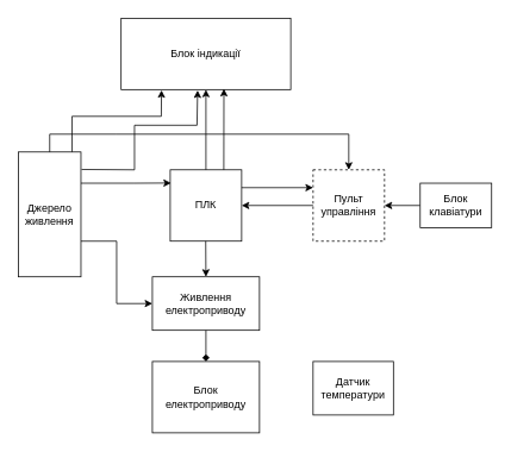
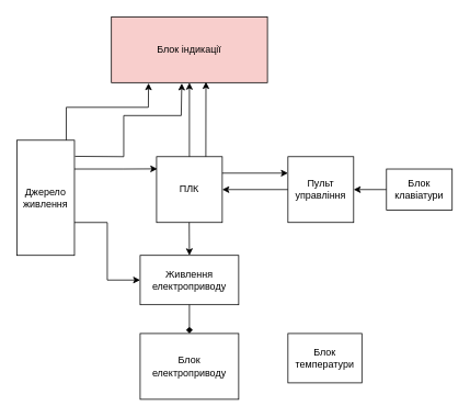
  <mxCell id="0" />
  <mxCell id="1" parent="0" />
  <mxCell id="2" value="ПЛК" style="rounded=0;whiteSpace=wrap;html=1;" parent="1" vertex="1"><mxGeometry x="190" y="190" width="80" height="80" as="geometry" /></mxCell>
- <mxCell id="3" value="Пульт управління" style="whiteSpace=wrap;html=1;aspect=fixed;dashed=1;" parent="1" vertex="1"><mxGeometry x="350" y="190" width="80" height="80" as="geometry" /></mxCell>
+ <mxCell id="3" value="Пульт управління" style="whiteSpace=wrap;html=1;aspect=fixed;" parent="1" vertex="1"><mxGeometry x="350" y="190" width="80" height="80" as="geometry" /></mxCell>
  <mxCell id="4" value="Блок електроприводу" style="rounded=0;whiteSpace=wrap;html=1;" parent="1" vertex="1"><mxGeometry x="170" y="405" width="120" height="80" as="geometry" /></mxCell>
  <mxCell id="5" value="" style="endArrow=classic;html=1;rounded=0;exitX=1;exitY=0.25;exitDx=0;exitDy=0;entryX=0;entryY=0.25;entryDx=0;entryDy=0;" parent="1" source="2" target="3" edge="1"><mxGeometry width="50" height="50" relative="1" as="geometry"><mxPoint x="520" y="310" as="sourcePoint" /><mxPoint x="570" y="260" as="targetPoint" /></mxGeometry></mxCell>
  <mxCell id="6" value="" style="endArrow=classic;html=1;rounded=0;exitX=0;exitY=0.5;exitDx=0;exitDy=0;entryX=1;entryY=0.5;entryDx=0;entryDy=0;" parent="1" source="3" target="2" edge="1"><mxGeometry width="50" height="50" relative="1" as="geometry"><mxPoint x="450" y="300" as="sourcePoint" /><mxPoint x="500" y="250" as="targetPoint" /></mxGeometry></mxCell>
  <mxCell id="7" value="" style="endArrow=classic;html=1;rounded=0;exitX=0.788;exitY=-0.017;exitDx=0;exitDy=0;exitPerimeter=0;entryX=0.5;entryY=0;entryDx=0;entryDy=0;" parent="1" target="8" edge="1"><mxGeometry width="50" height="50" relative="1" as="geometry"><mxPoint x="229.76" y="270" as="sourcePoint" /><mxPoint x="230" y="350" as="targetPoint" /></mxGeometry></mxCell>
  <mxCell id="8" value="Живлення електроприводу" style="rounded=0;whiteSpace=wrap;html=1;" parent="1" vertex="1"><mxGeometry x="170" y="310" width="120" height="60" as="geometry" /></mxCell>
  <mxCell id="9" value="" style="endArrow=diamond;html=1;rounded=0;entryX=0.5;entryY=0;entryDx=0;entryDy=0;exitX=0.5;exitY=1;exitDx=0;exitDy=0;" parent="1" source="8" target="4" edge="1"><mxGeometry width="50" height="50" relative="1" as="geometry"><mxPoint x="231" y="414" as="sourcePoint" /><mxPoint x="430" y="390" as="targetPoint" /></mxGeometry></mxCell>
  <mxCell id="10" style="edgeStyle=orthogonalEdgeStyle;rounded=0;orthogonalLoop=1;jettySize=auto;html=1;entryX=1;entryY=0.5;entryDx=0;entryDy=0;" parent="1" source="11" target="3" edge="1"><mxGeometry relative="1" as="geometry" /></mxCell>
  <mxCell id="11" value="Блок клавіатури" style="rounded=0;whiteSpace=wrap;html=1;" parent="1" vertex="1"><mxGeometry x="470" y="205" width="80" height="50" as="geometry" /></mxCell>
- <mxCell id="12" value="Блок індикації" style="rounded=0;whiteSpace=wrap;html=1;" parent="1" vertex="1"><mxGeometry x="135" y="20" width="190" height="80" as="geometry" /></mxCell>
+ <mxCell id="12" value="Блок індикації" style="rounded=0;whiteSpace=wrap;html=1;fillColor=#f8cecc;" parent="1" vertex="1"><mxGeometry x="135" y="20" width="190" height="80" as="geometry" /></mxCell>
  <mxCell id="13" value="Джерело живлення" style="rounded=0;whiteSpace=wrap;html=1;" parent="1" vertex="1"><mxGeometry x="20" y="170" width="70" height="140" as="geometry" /></mxCell>
  <mxCell id="14" value="" style="endArrow=classic;html=1;rounded=0;exitX=1;exitY=0.25;exitDx=0;exitDy=0;entryX=0.012;entryY=0.185;entryDx=0;entryDy=0;fontStyle=4;entryPerimeter=0;" parent="1" source="13" target="2" edge="1"><mxGeometry width="50" height="50" relative="1" as="geometry"><mxPoint x="250" y="290" as="sourcePoint" /><mxPoint x="300" y="240" as="targetPoint" /><Array as="points"><mxPoint x="150" y="205" /></Array></mxGeometry></mxCell>
  <mxCell id="15" value="" style="endArrow=classic;html=1;rounded=0;exitX=1;exitY=0.5;exitDx=0;exitDy=0;entryX=0;entryY=0.5;entryDx=0;entryDy=0;" parent="1" target="8" edge="1"><mxGeometry width="50" height="50" relative="1" as="geometry"><mxPoint x="90" y="270" as="sourcePoint" /><mxPoint x="250" y="310" as="targetPoint" /><Array as="points"><mxPoint x="130" y="270" /><mxPoint x="130" y="340" /></Array></mxGeometry></mxCell>
- <mxCell id="16" value="" style="endArrow=classic;html=1;rounded=0;exitX=0.5;exitY=0;exitDx=0;exitDy=0;entryX=0.5;entryY=0;entryDx=0;entryDy=0;" parent="1" source="13" target="3" edge="1"><mxGeometry width="50" height="50" relative="1" as="geometry"><mxPoint x="100" y="230" as="sourcePoint" /><mxPoint x="150" y="180" as="targetPoint" /><Array as="points"><mxPoint x="55" y="150" /><mxPoint x="130" y="150" /><mxPoint x="390" y="150" /></Array></mxGeometry></mxCell>
  <mxCell id="17" value="" style="endArrow=classic;html=1;rounded=0;exitX=1.01;exitY=0.14;exitDx=0;exitDy=0;entryX=0.451;entryY=1.011;entryDx=0;entryDy=0;entryPerimeter=0;exitPerimeter=0;" parent="1" source="13" target="12" edge="1"><mxGeometry width="50" height="50" relative="1" as="geometry"><mxPoint x="80" y="250" as="sourcePoint" /><mxPoint x="130" y="200" as="targetPoint" /><Array as="points"><mxPoint x="150" y="190" /><mxPoint x="150" y="140" /><mxPoint x="220" y="140" /></Array></mxGeometry></mxCell>
- <mxCell id="18" value="Датчик температури" style="rounded=0;whiteSpace=wrap;html=1;" parent="1" vertex="1"><mxGeometry x="350" y="405" width="90" height="60" as="geometry" /></mxCell>
+ <mxCell id="18" value="Блок температури" style="rounded=0;whiteSpace=wrap;html=1;" parent="1" vertex="1"><mxGeometry x="350" y="405" width="90" height="60" as="geometry" /></mxCell>
  <mxCell id="19" style="edgeStyle=orthogonalEdgeStyle;rounded=0;orthogonalLoop=1;jettySize=auto;html=1;entryX=0.5;entryY=1;entryDx=0;entryDy=0;" parent="1" source="2" target="12" edge="1"><mxGeometry relative="1" as="geometry" /></mxCell>
  <mxCell id="20" value="" style="endArrow=classic;html=1;rounded=0;exitX=0.75;exitY=0;exitDx=0;exitDy=0;entryX=0.606;entryY=0.988;entryDx=0;entryDy=0;entryPerimeter=0;" parent="1" source="2" target="12" edge="1"><mxGeometry width="50" height="50" relative="1" as="geometry"><mxPoint x="230" y="160" as="sourcePoint" /><mxPoint x="280" y="110" as="targetPoint" /></mxGeometry></mxCell>
  <mxCell id="21" value="" style="endArrow=classic;html=1;rounded=0;exitX=0.857;exitY=0;exitDx=0;exitDy=0;exitPerimeter=0;entryX=0.238;entryY=1.008;entryDx=0;entryDy=0;entryPerimeter=0;" parent="1" source="13" target="12" edge="1"><mxGeometry width="50" height="50" relative="1" as="geometry"><mxPoint x="250" y="170" as="sourcePoint" /><mxPoint x="211" y="100" as="targetPoint" /><Array as="points"><mxPoint x="80" y="130" /><mxPoint x="180" y="130" /></Array></mxGeometry></mxCell>
